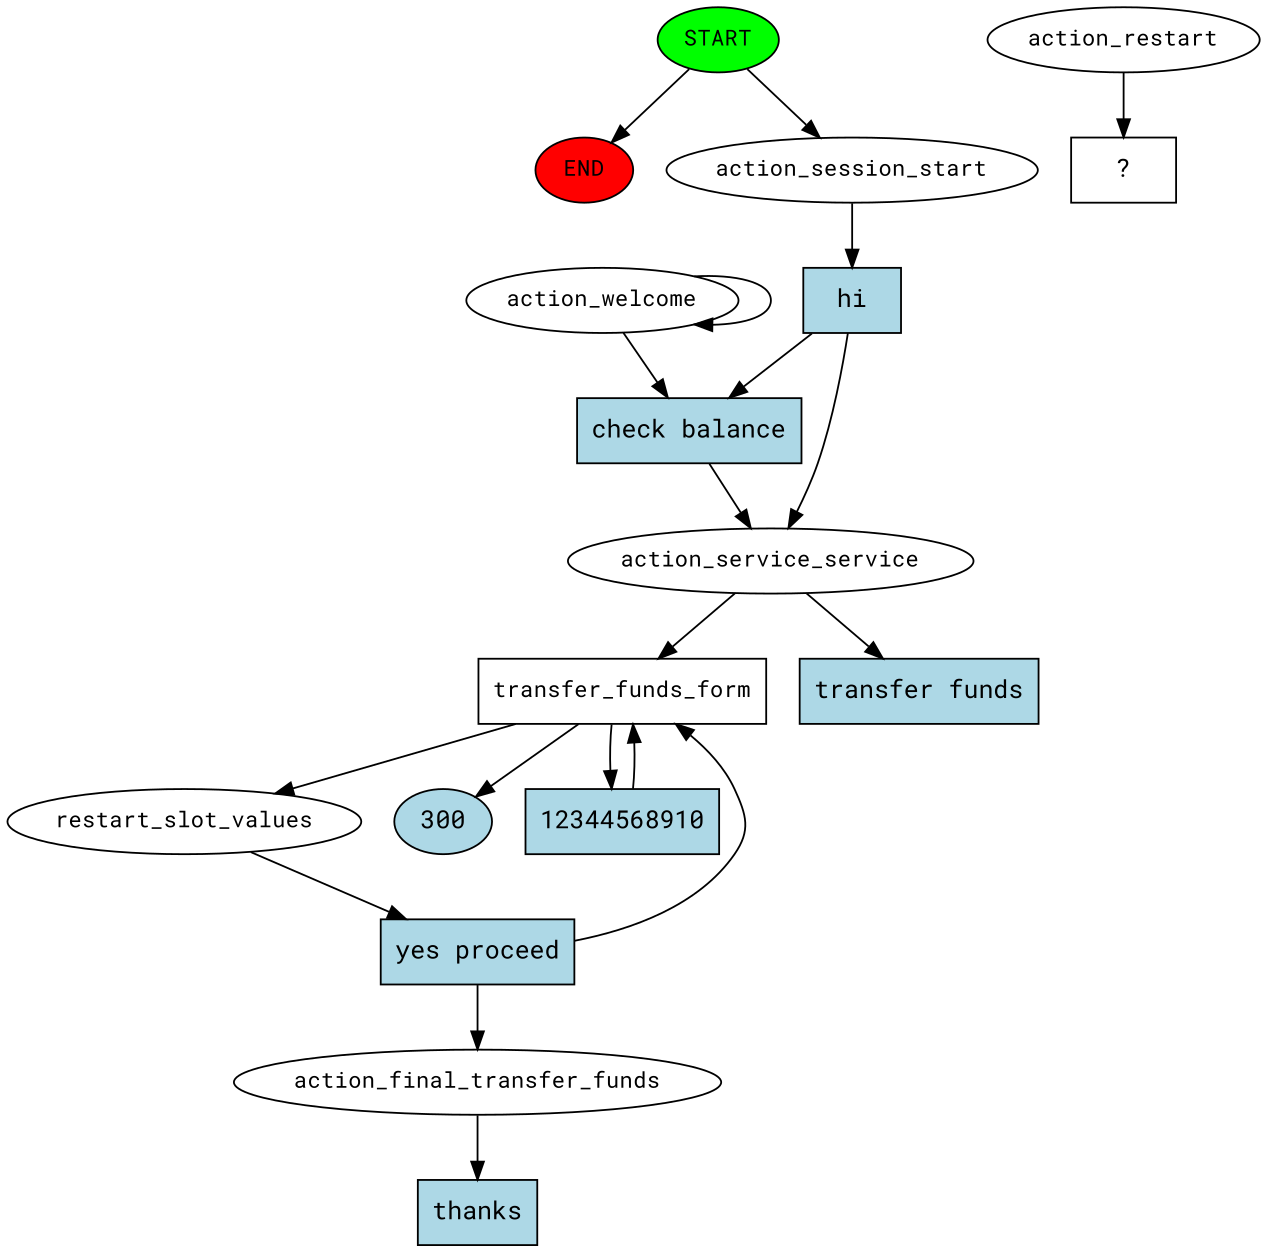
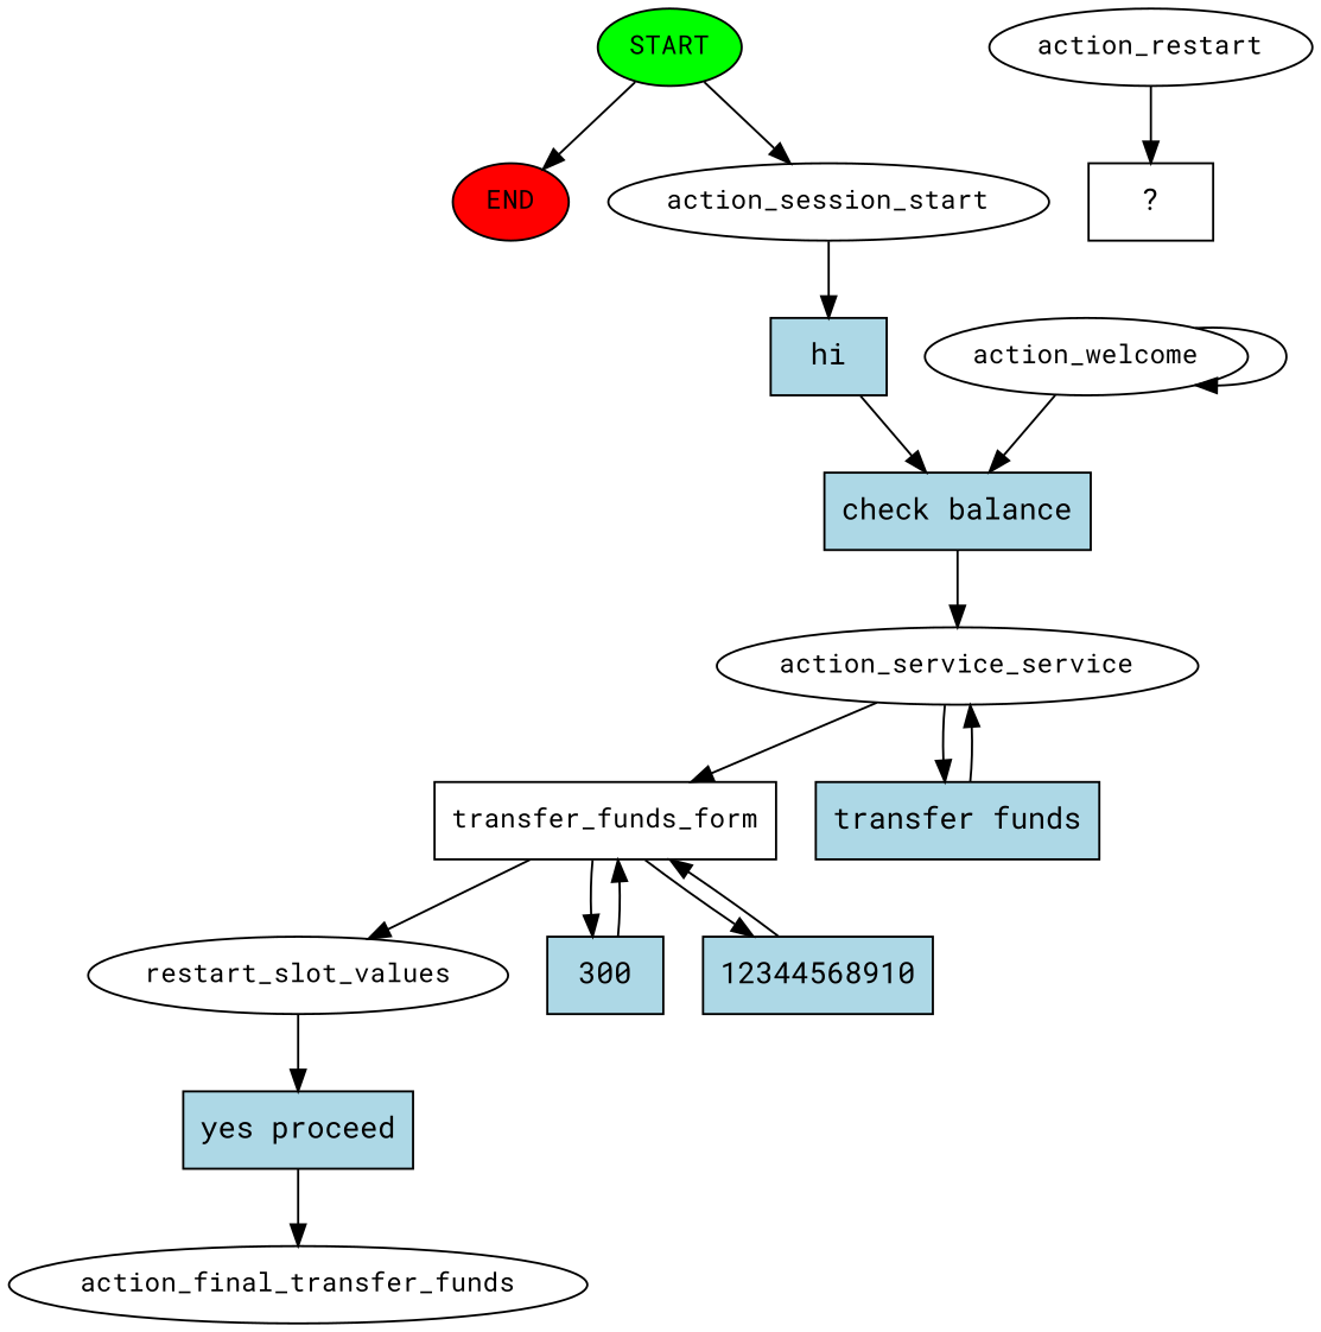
  digraph {
    fontname="Roboto Mono"
    node [fontname="Roboto Mono" fontsize=12 style=filled]
    edge [fontname="Roboto Mono"]
    n1 [fillcolor=green label=START]
    n2 [fillcolor=red label=END]
    n3 [label=action_session_start style=""]
    n4 [fillcolor=lightblue label=hi shape=rect fontsize=""]
    n5 [fillcolor=lightblue label="check balance" shape=rect fontsize=""]
    n6 [label=action_welcome style=""]
    n7 [label=action_service_service style=""]
    n8 [label=transfer_funds_form shape=box style=""]
    n9 [fillcolor=lightblue label="transfer funds" shape=rect fontsize=""]
    n10 [label=restart_slot_values style=""]
-   n11 [fillcolor=lightblue label=300 shape=ellipse fontsize=""]
+   n11 [fillcolor=lightblue label=300 shape=rect fontsize=""]
    n12 [fillcolor=lightblue label=12344568910 shape=rect fontsize=""]
    n13 [fillcolor=lightblue label="yes proceed" shape=rect fontsize=""]
    n14 [label=action_final_transfer_funds style=""]
-   n15 [fillcolor=lightblue label=thanks shape=rect fontsize=""]
    n16 [label=action_restart style=""]
    n17 [label="  ?  " shape=rect fontsize="" style=""]
    n1 -> n2
    n1 -> n3
    n3 -> n4
    n4 -> n5
    n5 -> n7
    n6 -> n5
    n6 -> n6
    n7 -> n8
    n7 -> n9
    n8 -> n10
    n8 -> n11
    n8 -> n12
-   n4 -> n7
+   n9 -> n7
    n10 -> n13
-   n13 -> n8
+   n11 -> n8
    n12 -> n8
    n13 -> n14
-   n14 -> n15
    n16 -> n17
  }
